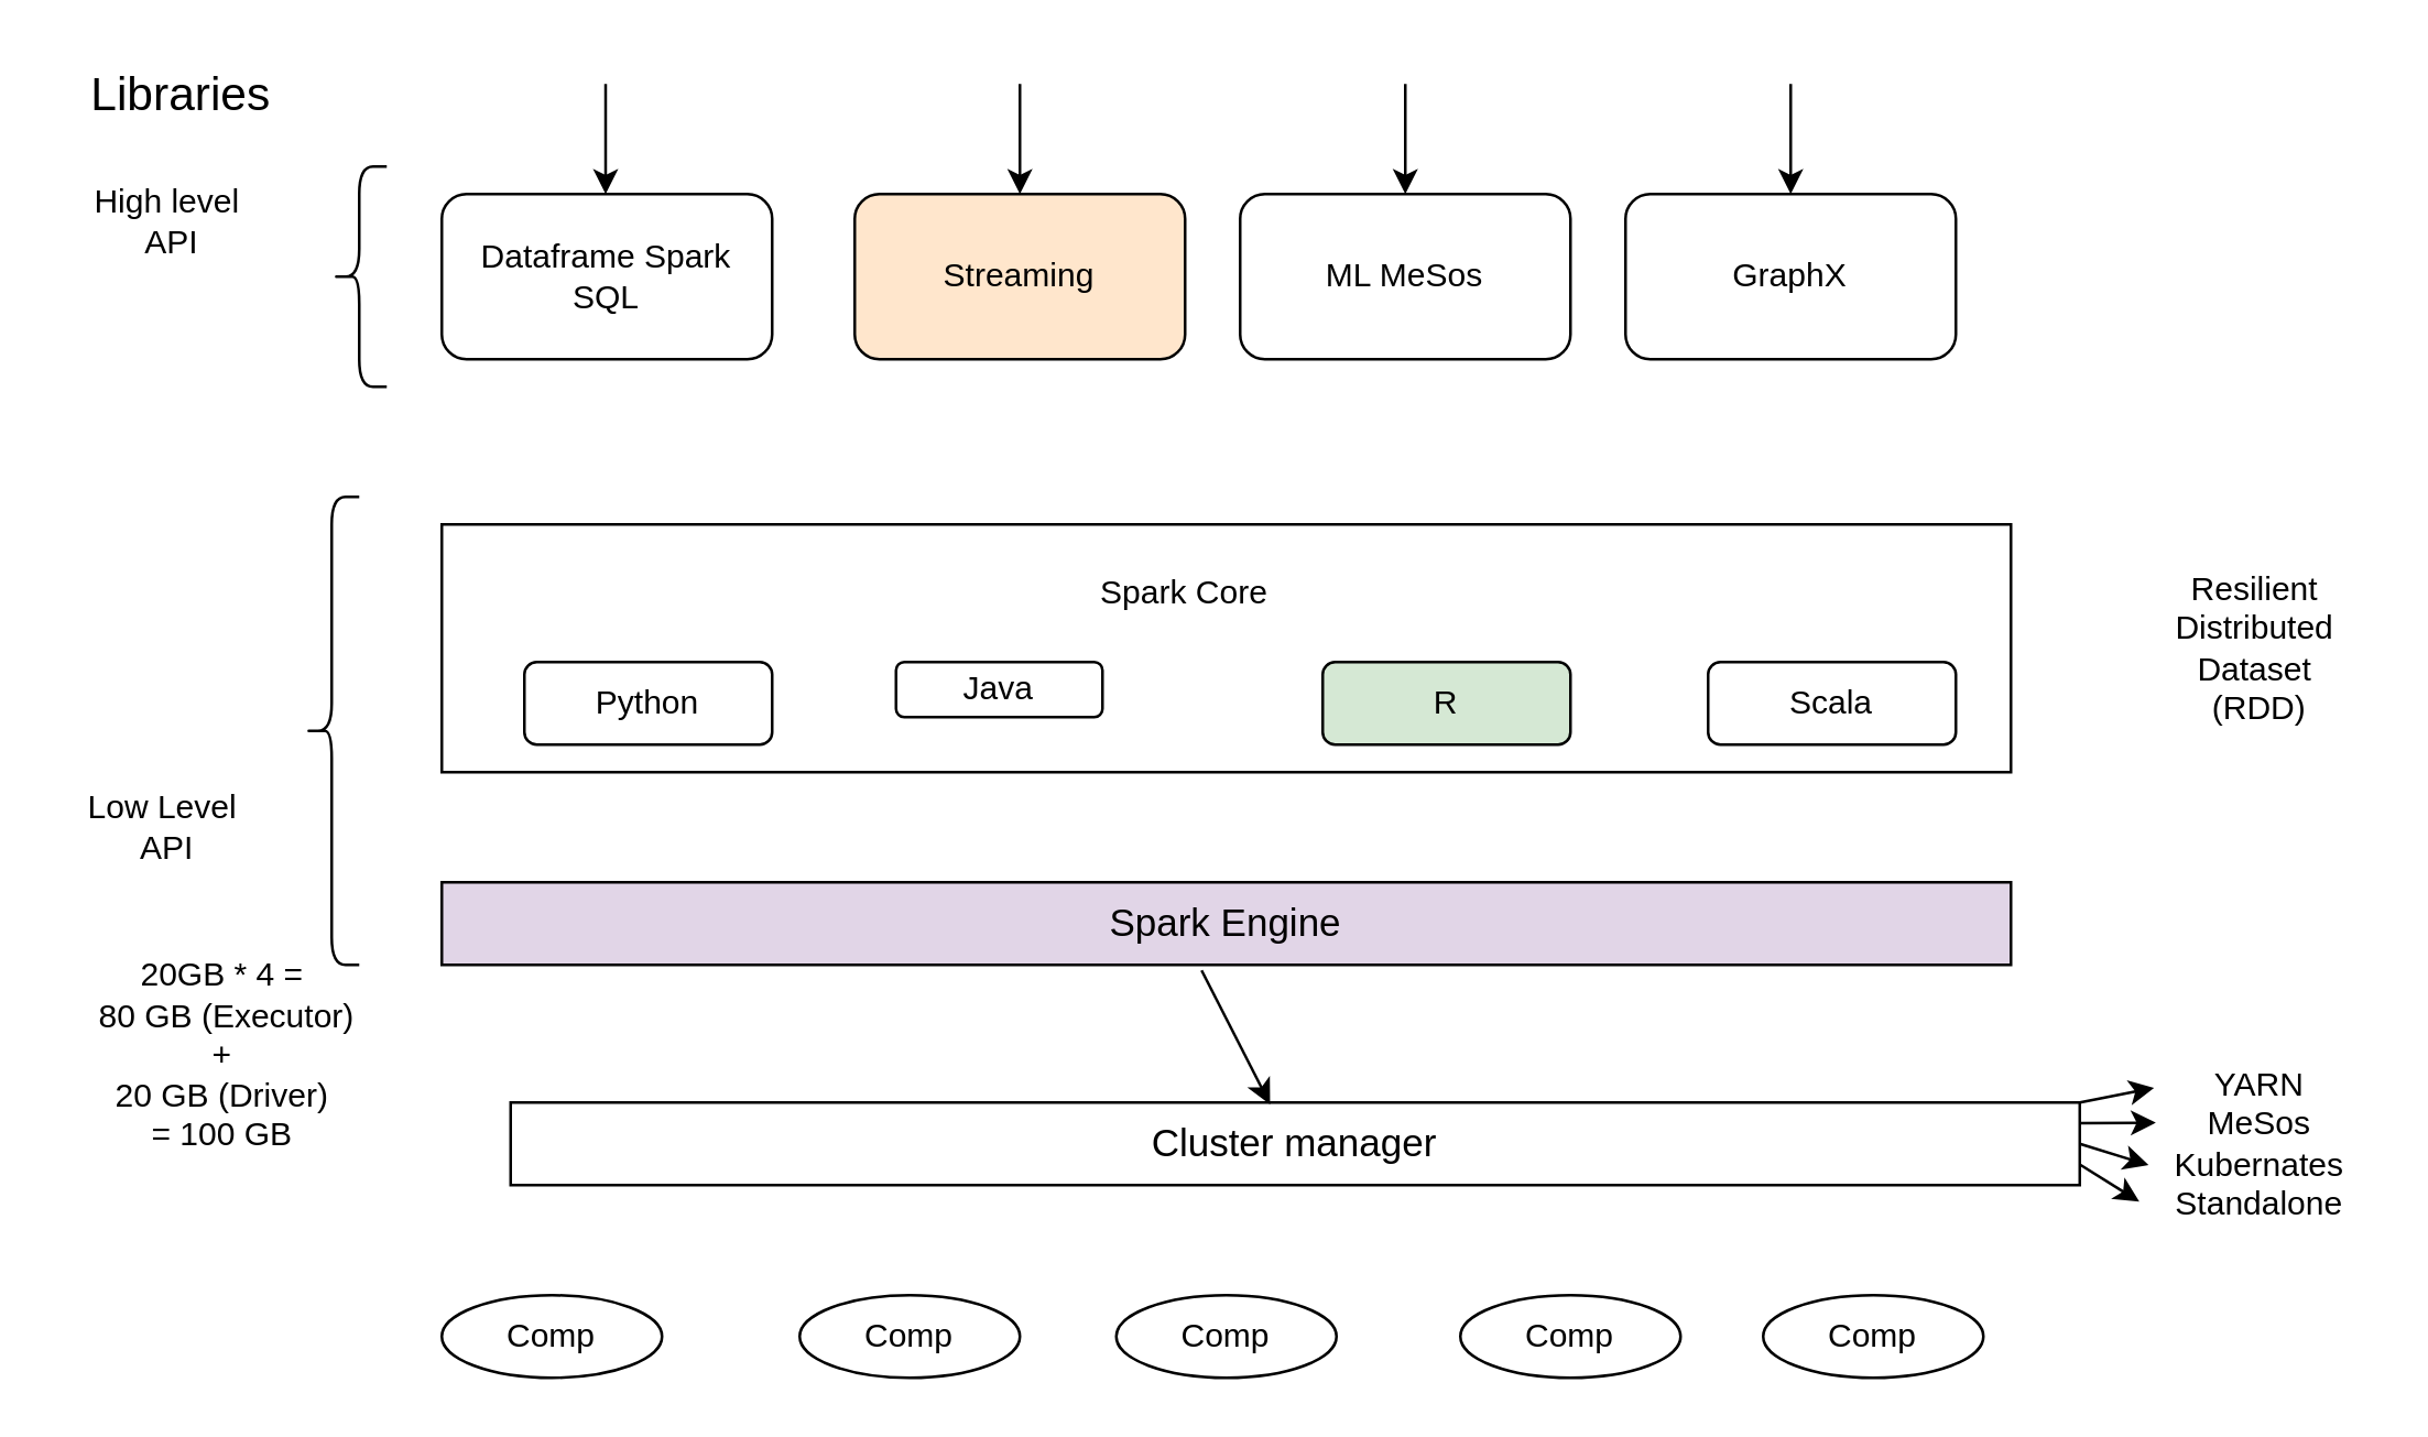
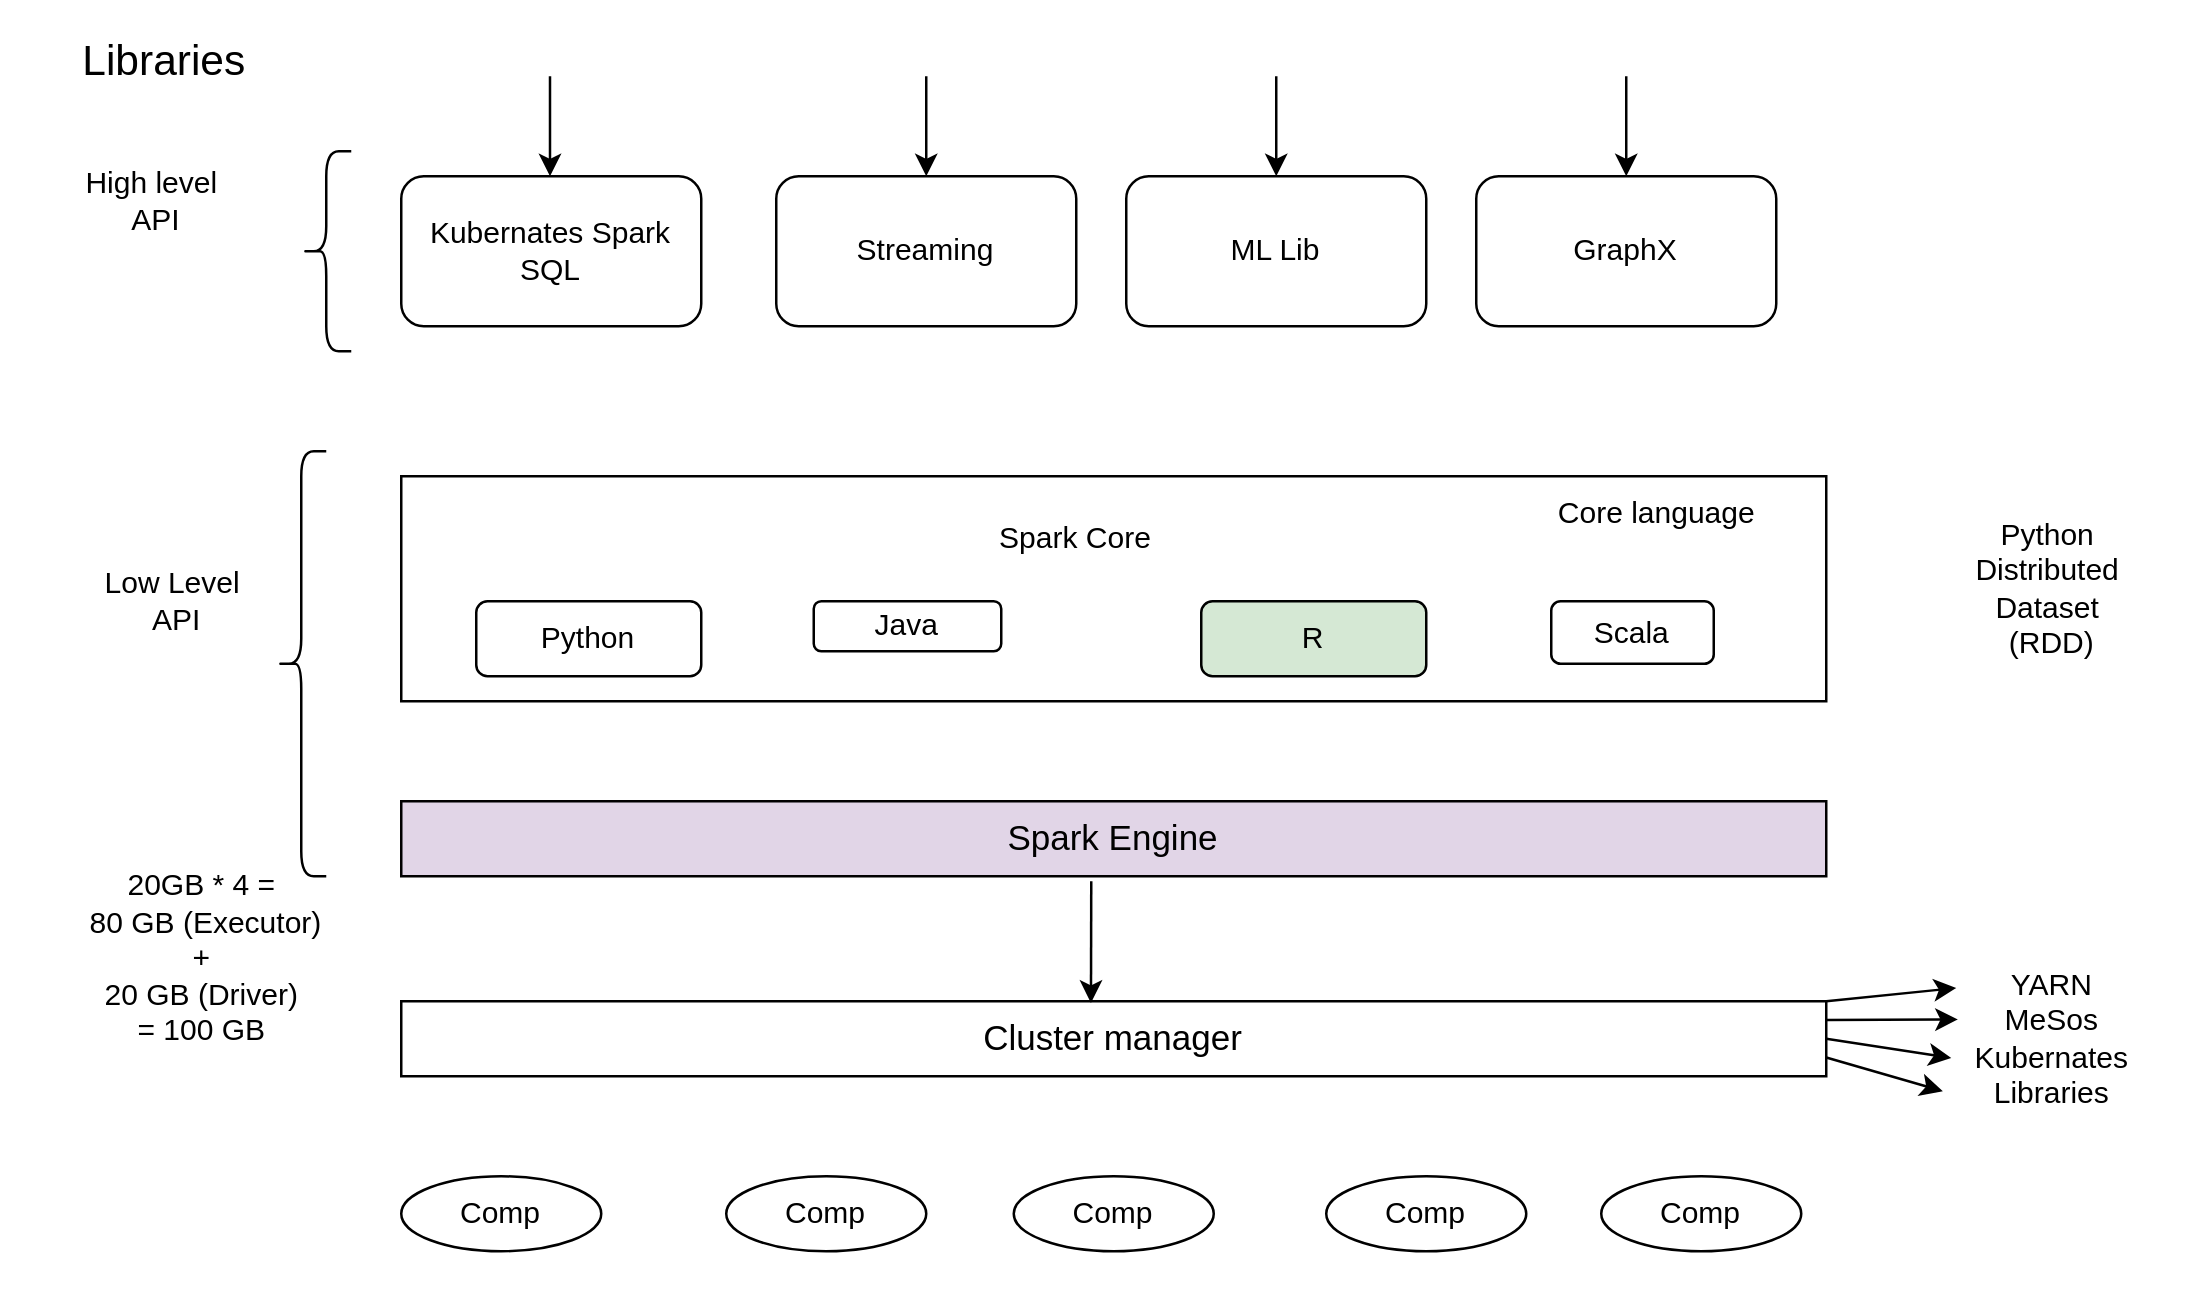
  <mxCell id="0" />
  <mxCell id="1" parent="0" />
- <mxCell id="2" value="Dataframe Spark SQL" style="rounded=1;whiteSpace=wrap;html=1;" vertex="1" parent="1"><mxGeometry x="160" y="70" width="120" height="60" as="geometry" /></mxCell>
- <mxCell id="3" value="Streaming" style="rounded=1;whiteSpace=wrap;html=1;fillColor=#ffe6cc;" vertex="1" parent="1"><mxGeometry x="310" y="70" width="120" height="60" as="geometry" /></mxCell>
- <mxCell id="4" value="ML MeSos" style="rounded=1;whiteSpace=wrap;html=1;" vertex="1" parent="1"><mxGeometry x="450" y="70" width="120" height="60" as="geometry" /></mxCell>
+ <mxCell id="2" value="Kubernates Spark SQL" style="rounded=1;whiteSpace=wrap;html=1;" vertex="1" parent="1"><mxGeometry x="160" y="70" width="120" height="60" as="geometry" /></mxCell>
+ <mxCell id="3" value="Streaming" style="rounded=1;whiteSpace=wrap;html=1;" vertex="1" parent="1"><mxGeometry x="310" y="70" width="120" height="60" as="geometry" /></mxCell>
+ <mxCell id="4" value="ML Lib" style="rounded=1;whiteSpace=wrap;html=1;" vertex="1" parent="1"><mxGeometry x="450" y="70" width="120" height="60" as="geometry" /></mxCell>
  <mxCell id="5" value="GraphX" style="rounded=1;whiteSpace=wrap;html=1;" vertex="1" parent="1"><mxGeometry x="590" y="70" width="120" height="60" as="geometry" /></mxCell>
  <mxCell id="6" value="" style="endArrow=classic;html=1;rounded=0;entryX=0.5;entryY=0;entryDx=0;entryDy=0;" edge="1" parent="1"><mxGeometry width="50" height="50" relative="1" as="geometry"><mxPoint x="219.5" y="30" as="sourcePoint" /><mxPoint x="219.5" y="70" as="targetPoint" /></mxGeometry></mxCell>
  <mxCell id="7" value="" style="endArrow=classic;html=1;rounded=0;entryX=0.5;entryY=0;entryDx=0;entryDy=0;" edge="1" parent="1"><mxGeometry width="50" height="50" relative="1" as="geometry"><mxPoint x="370" y="30" as="sourcePoint" /><mxPoint x="370" y="70" as="targetPoint" /></mxGeometry></mxCell>
  <mxCell id="8" value="" style="endArrow=classic;html=1;rounded=0;entryX=0.5;entryY=0;entryDx=0;entryDy=0;" edge="1" parent="1"><mxGeometry width="50" height="50" relative="1" as="geometry"><mxPoint x="510" y="30" as="sourcePoint" /><mxPoint x="510" y="70" as="targetPoint" /></mxGeometry></mxCell>
  <mxCell id="9" value="" style="endArrow=classic;html=1;rounded=0;entryX=0.5;entryY=0;entryDx=0;entryDy=0;" edge="1" parent="1"><mxGeometry width="50" height="50" relative="1" as="geometry"><mxPoint x="650" y="30" as="sourcePoint" /><mxPoint x="650" y="70" as="targetPoint" /></mxGeometry></mxCell>
  <mxCell id="10" value="" style="shape=curlyBracket;whiteSpace=wrap;html=1;rounded=1;labelPosition=left;verticalLabelPosition=middle;align=right;verticalAlign=middle;" vertex="1" parent="1"><mxGeometry x="120" y="60" width="20" height="80" as="geometry" /></mxCell>
- <mxCell id="11" value="&lt;font style=&quot;font-size: 17px;&quot;&gt;Libraries&lt;/font&gt;" style="text;html=1;align=center;verticalAlign=middle;resizable=0;points=[];autosize=1;strokeColor=none;fillColor=none;" vertex="1" parent="1"><mxGeometry y="20" width="90" height="30" as="geometry" x="20" /></mxCell>
+ <mxCell id="11" value="&lt;font style=&quot;font-size: 17px;&quot;&gt;Libraries&lt;/font&gt;" style="text;html=1;align=center;verticalAlign=middle;resizable=0;points=[];autosize=1;strokeColor=none;fillColor=none;" vertex="1" parent="1"><mxGeometry x="20" y="10" width="90" height="30" as="geometry" /></mxCell>
  <mxCell id="12" value="High level&lt;div&gt;&amp;nbsp;API&lt;/div&gt;" style="text;html=1;align=center;verticalAlign=middle;resizable=0;points=[];autosize=1;strokeColor=none;fillColor=none;" vertex="1" parent="1"><mxGeometry x="20" y="60" width="80" height="40" as="geometry" /></mxCell>
  <mxCell id="13" value="" style="rounded=0;whiteSpace=wrap;html=1;" vertex="1" parent="1"><mxGeometry x="160" y="190" width="570" height="90" as="geometry" /></mxCell>
  <mxCell id="14" value="Python" style="rounded=1;whiteSpace=wrap;html=1;" vertex="1" parent="1"><mxGeometry x="190" y="240" width="90" height="30" as="geometry" /></mxCell>
  <mxCell id="15" value="Java" style="rounded=1;whiteSpace=wrap;html=1;" vertex="1" parent="1"><mxGeometry x="325" y="240" width="75" height="20" as="geometry" /></mxCell>
  <mxCell id="16" value="R" style="rounded=1;whiteSpace=wrap;html=1;fillColor=#d5e8d4;" vertex="1" parent="1"><mxGeometry x="480" y="240" width="90" height="30" as="geometry" /></mxCell>
- <mxCell id="17" value="Scala" style="rounded=1;whiteSpace=wrap;html=1;" vertex="1" parent="1"><mxGeometry x="620" y="240" width="90" height="30" as="geometry" /></mxCell>
+ <mxCell id="17" value="Scala" style="rounded=1;whiteSpace=wrap;html=1;" vertex="1" parent="1"><mxGeometry x="620" y="240" width="65" height="25" as="geometry" /></mxCell>
  <mxCell id="18" value="Spark Core" style="text;html=1;align=center;verticalAlign=middle;whiteSpace=wrap;rounded=0;" vertex="1" parent="1"><mxGeometry x="370" y="200" width="120" height="30" as="geometry" /></mxCell>
- <mxCell id="20" value="Resilient&amp;nbsp;&lt;div&gt;Distributed&amp;nbsp;&lt;/div&gt;&lt;div&gt;Dataset&amp;nbsp;&lt;/div&gt;&lt;div&gt;(RDD)&lt;/div&gt;" style="text;html=1;align=center;verticalAlign=middle;resizable=0;points=[];autosize=1;strokeColor=none;fillColor=none;" vertex="1" parent="1"><mxGeometry x="780" y="200" width="80" height="70" as="geometry" /></mxCell>
+ <mxCell id="19" value="Core language" style="text;html=1;align=center;verticalAlign=middle;whiteSpace=wrap;rounded=0;" vertex="1" parent="1"><mxGeometry x="595" y="190" width="135" height="30" as="geometry" /></mxCell>
+ <mxCell id="20" value="Python&amp;nbsp;&lt;div&gt;Distributed&amp;nbsp;&lt;/div&gt;&lt;div&gt;Dataset&amp;nbsp;&lt;/div&gt;&lt;div&gt;(RDD)&lt;/div&gt;" style="text;html=1;align=center;verticalAlign=middle;resizable=0;points=[];autosize=1;strokeColor=none;fillColor=none;" vertex="1" parent="1"><mxGeometry x="780" y="200" width="80" height="70" as="geometry" /></mxCell>
  <mxCell id="21" value="&lt;font style=&quot;font-size: 14px;&quot;&gt;Spark Engine&lt;/font&gt;" style="rounded=0;whiteSpace=wrap;html=1;fillColor=#e1d5e7;" vertex="1" parent="1"><mxGeometry x="160" y="320" width="570" height="30" as="geometry" /></mxCell>
- <mxCell id="22" value="&lt;font style=&quot;font-size: 14px;&quot;&gt;Cluster manager&lt;/font&gt;" style="rounded=0;whiteSpace=wrap;html=1;" vertex="1" parent="1"><mxGeometry x="185" y="400" width="570" height="30" as="geometry" /></mxCell>
+ <mxCell id="22" value="&lt;font style=&quot;font-size: 14px;&quot;&gt;Cluster manager&lt;/font&gt;" style="rounded=0;whiteSpace=wrap;html=1;" vertex="1" parent="1"><mxGeometry x="160" y="400" width="570" height="30" as="geometry" /></mxCell>
  <mxCell id="23" value="" style="endArrow=classic;html=1;rounded=0;entryX=0.484;entryY=0.022;entryDx=0;entryDy=0;entryPerimeter=0;" edge="1" parent="1" target="22"><mxGeometry width="50" height="50" relative="1" as="geometry"><mxPoint x="436" y="352" as="sourcePoint" /><mxPoint x="440" y="320" as="targetPoint" /></mxGeometry></mxCell>
  <mxCell id="24" value="Comp" style="ellipse;whiteSpace=wrap;html=1;" vertex="1" parent="1"><mxGeometry x="160" y="470" width="80" height="30" as="geometry" /></mxCell>
  <mxCell id="25" value="Comp" style="ellipse;whiteSpace=wrap;html=1;" vertex="1" parent="1"><mxGeometry x="290" y="470" width="80" height="30" as="geometry" /></mxCell>
  <mxCell id="26" value="Comp" style="ellipse;whiteSpace=wrap;html=1;" vertex="1" parent="1"><mxGeometry x="405" y="470" width="80" height="30" as="geometry" /></mxCell>
  <mxCell id="27" value="Comp" style="ellipse;whiteSpace=wrap;html=1;" vertex="1" parent="1"><mxGeometry x="640" y="470" width="80" height="30" as="geometry" /></mxCell>
  <mxCell id="28" value="Comp" style="ellipse;whiteSpace=wrap;html=1;" vertex="1" parent="1"><mxGeometry x="530" y="470" width="80" height="30" as="geometry" /></mxCell>
- <mxCell id="29" value="YARN&lt;br&gt;MeSos&lt;br&gt;Kubernates&lt;div&gt;Standalone&lt;/div&gt;" style="text;html=1;align=center;verticalAlign=middle;resizable=0;points=[];autosize=1;strokeColor=none;fillColor=none;" vertex="1" parent="1"><mxGeometry x="780" y="380" width="80" height="70" as="geometry" /></mxCell>
+ <mxCell id="29" value="YARN&lt;br&gt;MeSos&lt;br&gt;Kubernates&lt;div&gt;Libraries&lt;/div&gt;" style="text;html=1;align=center;verticalAlign=middle;resizable=0;points=[];autosize=1;strokeColor=none;fillColor=none;" vertex="1" parent="1"><mxGeometry x="780" y="380" width="80" height="70" as="geometry" /></mxCell>
  <mxCell id="30" value="" style="endArrow=classic;html=1;rounded=0;entryX=0.025;entryY=0.21;entryDx=0;entryDy=0;entryPerimeter=0;exitX=1;exitY=0;exitDx=0;exitDy=0;" edge="1" parent="1" source="22" target="29"><mxGeometry width="50" height="50" relative="1" as="geometry"><mxPoint x="730" y="410" as="sourcePoint" /><mxPoint x="750" y="370" as="targetPoint" /></mxGeometry></mxCell>
  <mxCell id="31" value="" style="endArrow=classic;html=1;rounded=0;entryX=0.033;entryY=0.39;entryDx=0;entryDy=0;entryPerimeter=0;exitX=1;exitY=0.25;exitDx=0;exitDy=0;" edge="1" parent="1" source="22" target="29"><mxGeometry width="50" height="50" relative="1" as="geometry"><mxPoint x="740" y="410" as="sourcePoint" /><mxPoint x="795" y="395" as="targetPoint" /></mxGeometry></mxCell>
  <mxCell id="32" value="" style="endArrow=classic;html=1;rounded=0;entryX=0;entryY=0.61;entryDx=0;entryDy=0;entryPerimeter=0;exitX=1;exitY=0.5;exitDx=0;exitDy=0;" edge="1" parent="1" source="22" target="29"><mxGeometry width="50" height="50" relative="1" as="geometry"><mxPoint x="740" y="418" as="sourcePoint" /><mxPoint x="793" y="417" as="targetPoint" /></mxGeometry></mxCell>
  <mxCell id="33" value="" style="endArrow=classic;html=1;rounded=0;entryX=-0.042;entryY=0.8;entryDx=0;entryDy=0;entryPerimeter=0;exitX=1;exitY=0.75;exitDx=0;exitDy=0;" edge="1" parent="1" source="22" target="29"><mxGeometry width="50" height="50" relative="1" as="geometry"><mxPoint x="750" y="428" as="sourcePoint" /><mxPoint x="803" y="427" as="targetPoint" /></mxGeometry></mxCell>
  <mxCell id="34" value="" style="shape=curlyBracket;whiteSpace=wrap;html=1;rounded=1;labelPosition=left;verticalLabelPosition=middle;align=right;verticalAlign=middle;" vertex="1" parent="1"><mxGeometry x="110" y="180" width="20" height="170" as="geometry" /></mxCell>
- <mxCell id="35" value="Low Level&amp;nbsp;&lt;div&gt;API&lt;/div&gt;" style="text;html=1;align=center;verticalAlign=middle;resizable=0;points=[];autosize=1;strokeColor=none;fillColor=none;" vertex="1" parent="1"><mxGeometry x="20" y="280" width="80" height="40" as="geometry" /></mxCell>
+ <mxCell id="35" value="Low Level&amp;nbsp;&lt;div&gt;API&lt;/div&gt;" style="text;html=1;align=center;verticalAlign=middle;resizable=0;points=[];autosize=1;strokeColor=none;fillColor=none;" vertex="1" parent="1"><mxGeometry x="30" y="220" width="80" height="40" as="geometry" /></mxCell>
  <mxCell id="36" value="20GB * 4&amp;nbsp;&lt;span style=&quot;background-color: transparent; color: light-dark(rgb(0, 0, 0), rgb(255, 255, 255));&quot;&gt;=&lt;/span&gt;&lt;div&gt;&lt;span style=&quot;background-color: transparent; color: light-dark(rgb(0, 0, 0), rgb(255, 255, 255));&quot;&gt;&amp;nbsp;80 GB (Executor)&lt;/span&gt;&lt;div&gt;+&lt;/div&gt;&lt;div&gt;20 GB (Driver)&lt;/div&gt;&lt;div&gt;= 100 GB&lt;/div&gt;&lt;div&gt;&lt;br&gt;&lt;/div&gt;&lt;/div&gt;" style="text;html=1;align=center;verticalAlign=middle;resizable=0;points=[];autosize=1;strokeColor=none;fillColor=none;" vertex="1" parent="1"><mxGeometry y="340" width="120" height="100" as="geometry" x="20" /></mxCell>
